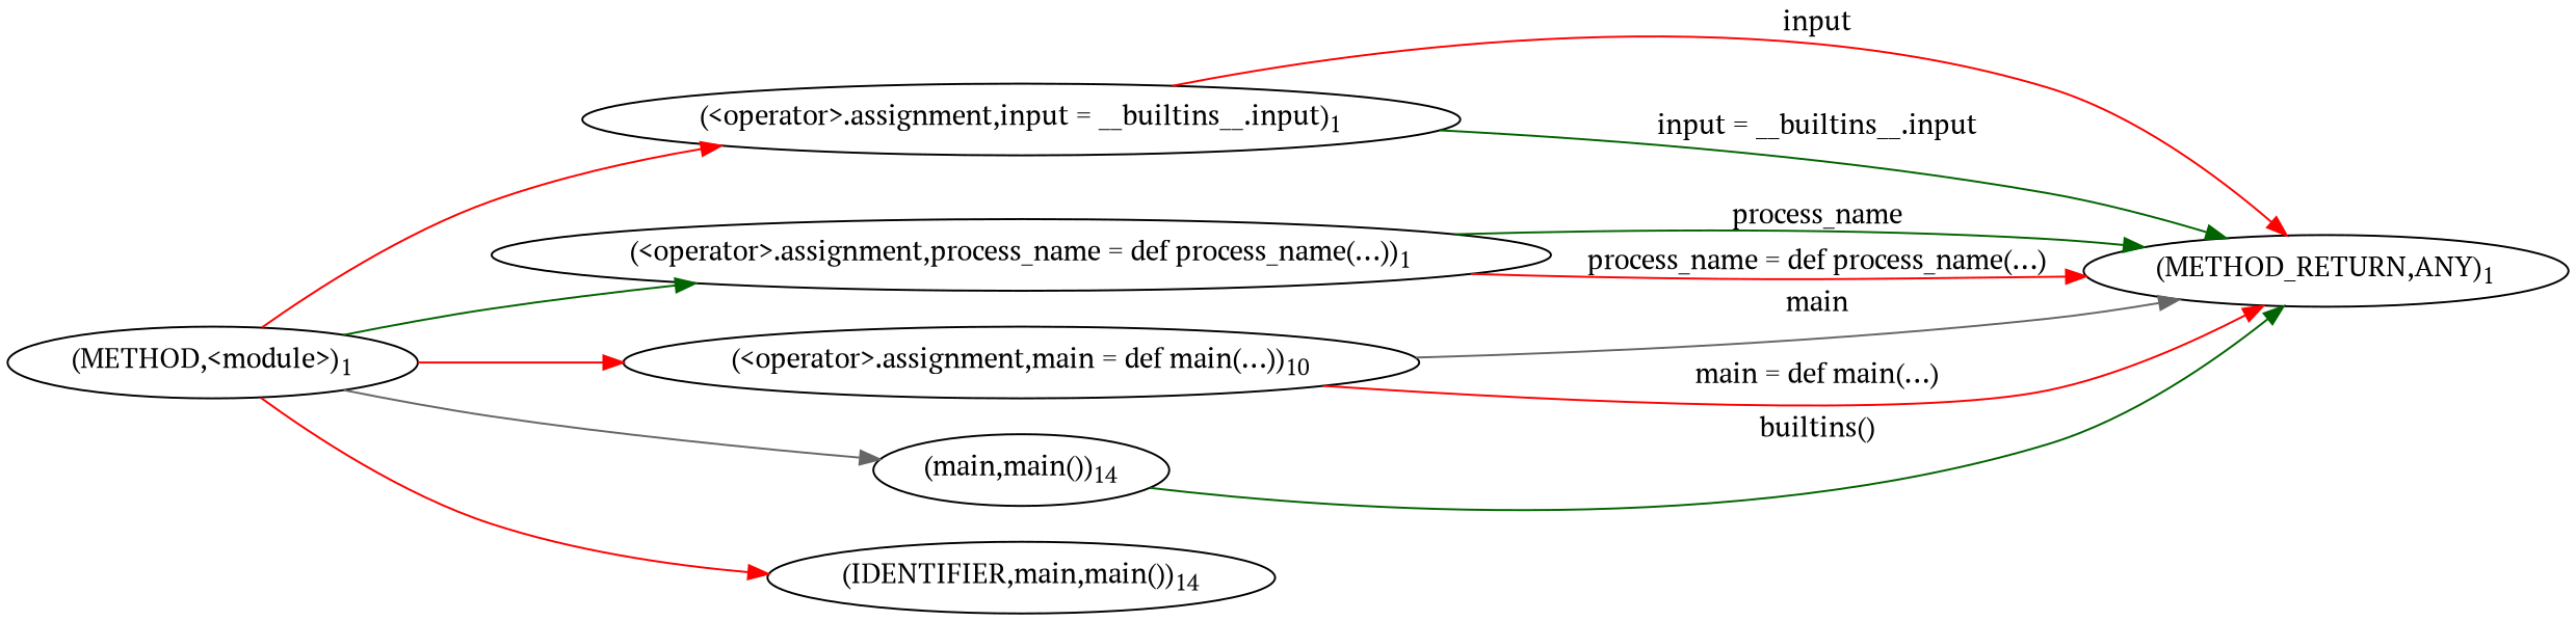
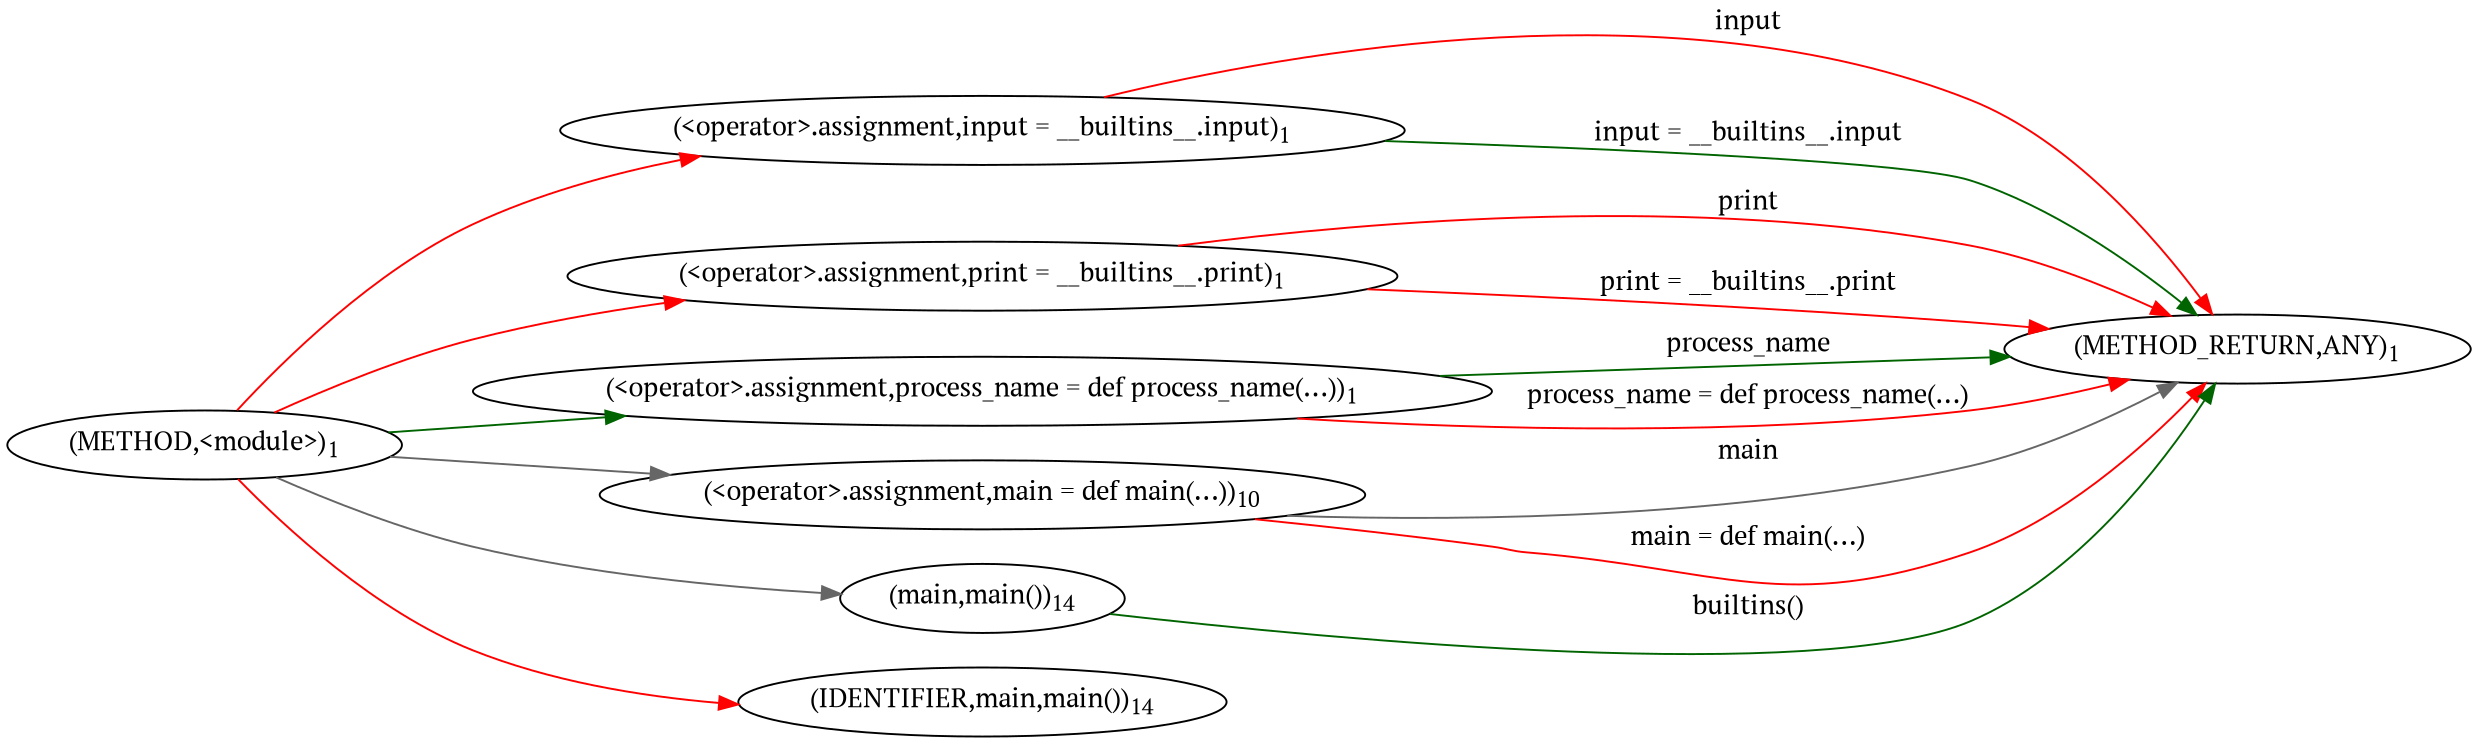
  digraph {
    fontname="PT Serif"
    rankdir=LR
    node [fontname="PT Serif"]
    edge [color=red fontname="PT Serif"]
    n1 [label=<(METHOD,&lt;module&gt;)<SUB>1</SUB>>]
    n2 [label=<(&lt;operator&gt;.assignment,input = __builtins__.input)<SUB>1</SUB>>]
+   n3 [label=<(&lt;operator&gt;.assignment,print = __builtins__.print)<SUB>1</SUB>>]
    n4 [label=<(&lt;operator&gt;.assignment,process_name = def process_name(...))<SUB>1</SUB>>]
    n5 [label=<(&lt;operator&gt;.assignment,main = def main(...))<SUB>10</SUB>>]
    n6 [label=<(main,main())<SUB>14</SUB>>]
    n7 [label=<(IDENTIFIER,main,main())<SUB>14</SUB>>]
    n8 [label=<(METHOD_RETURN,ANY)<SUB>1</SUB>>]
    n1 -> n2
+   n1 -> n3
    n1 -> n4 [color=darkgreen]
-   n1 -> n5
+   n1 -> n5 [color=gray40]
    n1 -> n6 [color=gray40]
    n1 -> n7
    n2 -> n8 [label=input]
    n2 -> n8 [color=darkgreen label="input = __builtins__.input"]
+   n3 -> n8 [label=print]
+   n3 -> n8 [label="print = __builtins__.print"]
    n4 -> n8 [color=darkgreen label=process_name]
    n4 -> n8 [label="process_name = def process_name(...)"]
    n5 -> n8 [color=gray40 label=main]
    n5 -> n8 [label="main = def main(...)"]
    n6 -> n8 [color=darkgreen label="builtins()"]
  }
